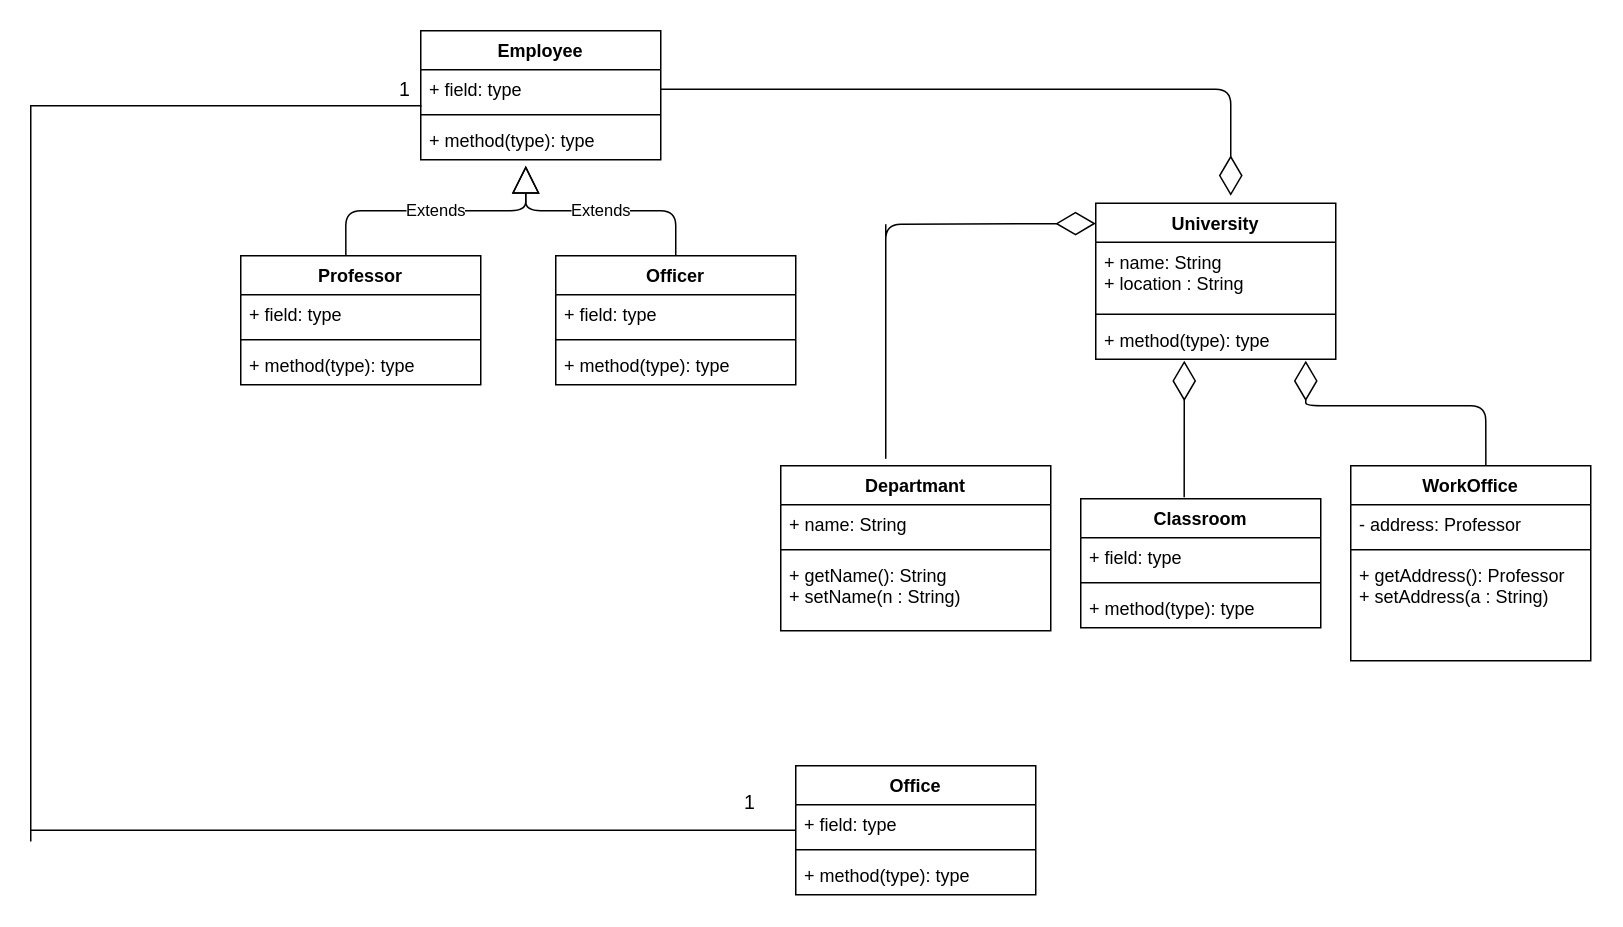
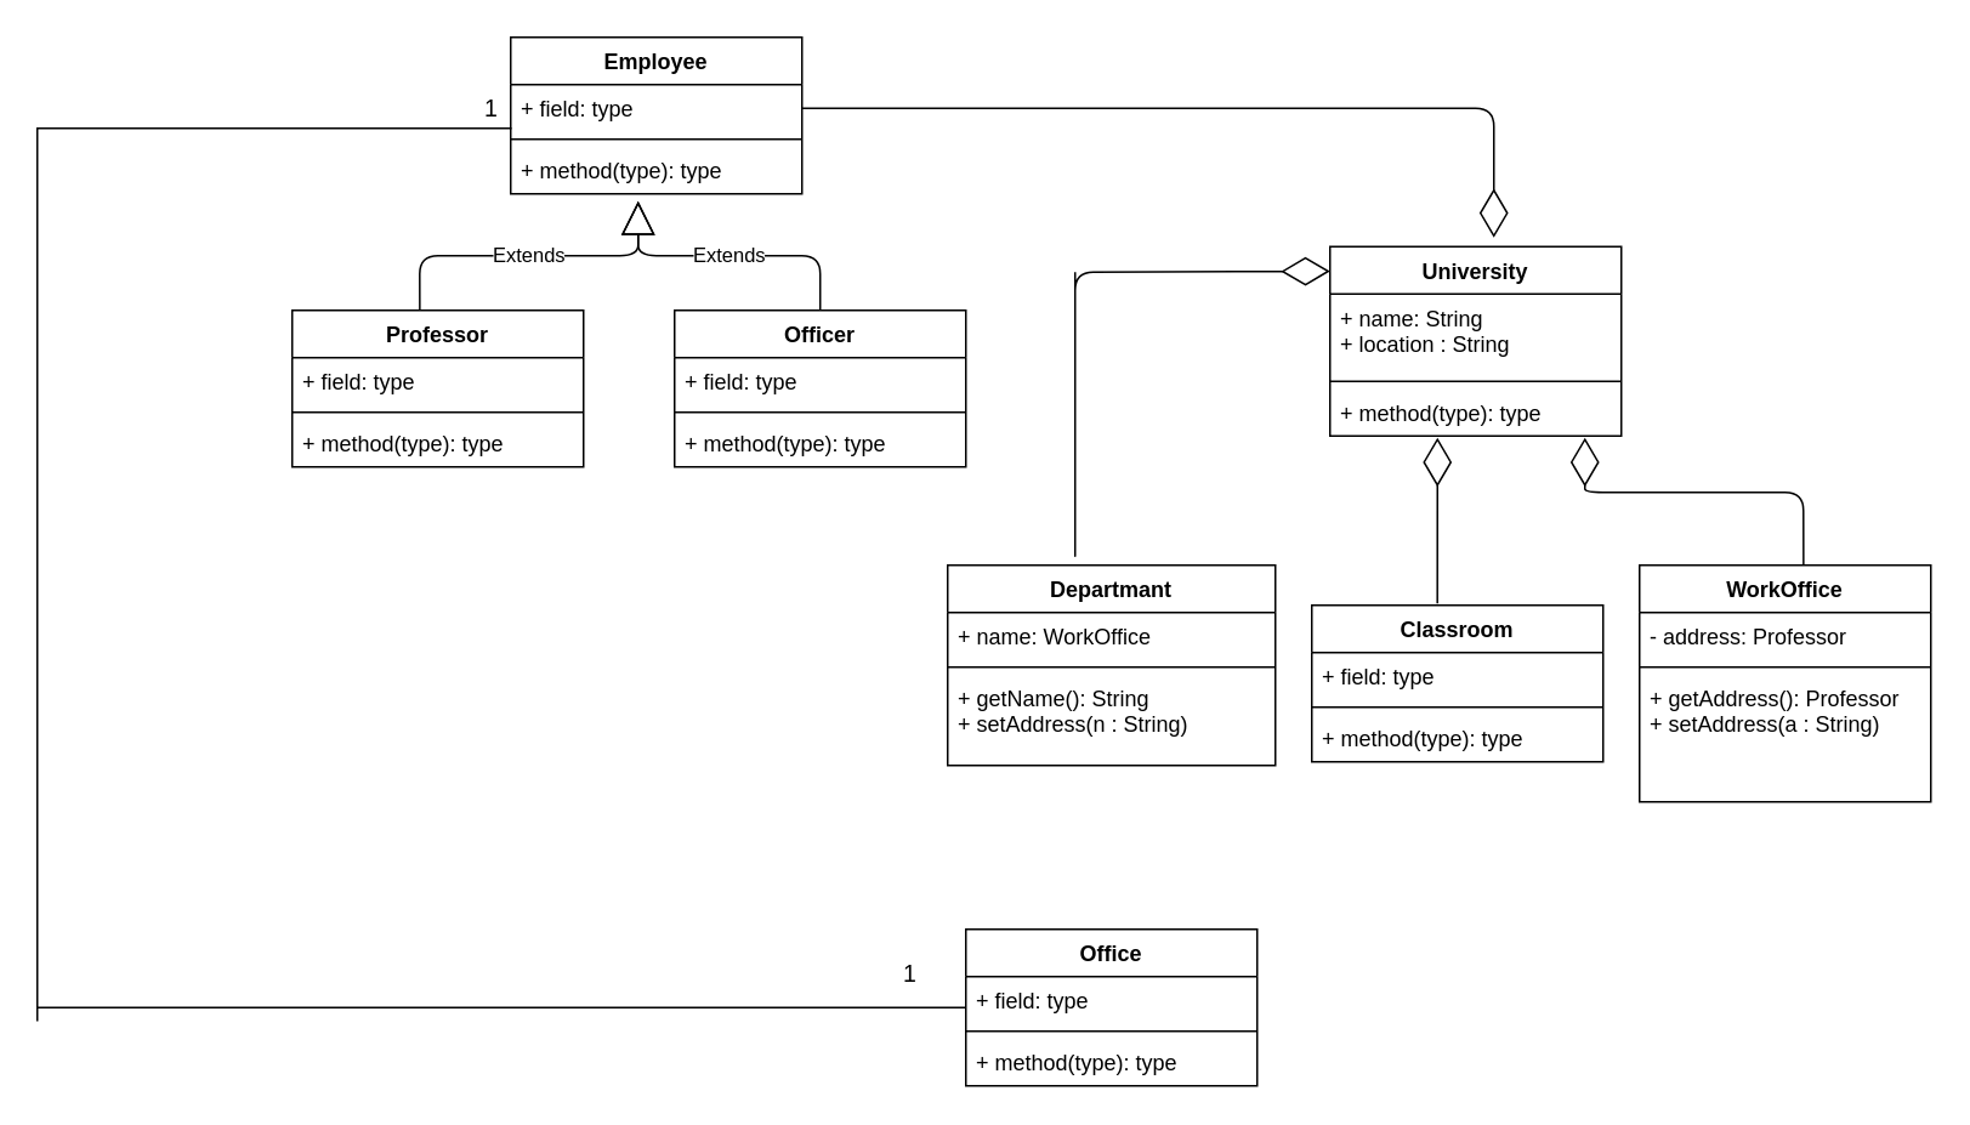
  <mxCell id="0" />
  <mxCell id="1" parent="0" />
  <mxCell id="2" value="Departmant" style="swimlane;fontStyle=1;align=center;verticalAlign=top;childLayout=stackLayout;horizontal=1;startSize=26;horizontalStack=0;resizeParent=1;resizeParentMax=0;resizeLast=0;collapsible=1;marginBottom=0;strokeColor=#000000;strokeWidth=1;" parent="1" vertex="1"><mxGeometry x="520" y="310" width="180" height="110" as="geometry" /></mxCell>
- <mxCell id="3" value="+ name: String" style="text;strokeColor=none;fillColor=none;align=left;verticalAlign=top;spacingLeft=4;spacingRight=4;overflow=hidden;rotatable=0;points=[[0,0.5],[1,0.5]];portConstraint=eastwest;" parent="2" vertex="1"><mxGeometry y="26" width="180" height="26" as="geometry" /></mxCell>
+ <mxCell id="3" value="+ name: WorkOffice" style="text;strokeColor=none;fillColor=none;align=left;verticalAlign=top;spacingLeft=4;spacingRight=4;overflow=hidden;rotatable=0;points=[[0,0.5],[1,0.5]];portConstraint=eastwest;" parent="2" vertex="1"><mxGeometry y="26" width="180" height="26" as="geometry" /></mxCell>
  <mxCell id="4" value="" style="line;strokeWidth=1;fillColor=none;align=left;verticalAlign=middle;spacingTop=-1;spacingLeft=3;spacingRight=3;rotatable=0;labelPosition=right;points=[];portConstraint=eastwest;" parent="2" vertex="1"><mxGeometry y="52" width="180" height="8" as="geometry" /></mxCell>
- <mxCell id="5" value="+ getName(): String&#10;+ setName(n : String)&#10;" style="text;strokeColor=none;fillColor=none;align=left;verticalAlign=top;spacingLeft=4;spacingRight=4;overflow=hidden;rotatable=0;points=[[0,0.5],[1,0.5]];portConstraint=eastwest;" parent="2" vertex="1"><mxGeometry y="60" width="180" height="50" as="geometry" /></mxCell>
+ <mxCell id="5" value="+ getName(): String&#10;+ setAddress(n : String)&#10;" style="text;strokeColor=none;fillColor=none;align=left;verticalAlign=top;spacingLeft=4;spacingRight=4;overflow=hidden;rotatable=0;points=[[0,0.5],[1,0.5]];portConstraint=eastwest;" parent="2" vertex="1"><mxGeometry y="60" width="180" height="50" as="geometry" /></mxCell>
  <mxCell id="6" value="WorkOffice" style="swimlane;fontStyle=1;align=center;verticalAlign=top;childLayout=stackLayout;horizontal=1;startSize=26;horizontalStack=0;resizeParent=1;resizeParentMax=0;resizeLast=0;collapsible=1;marginBottom=0;strokeColor=#000000;strokeWidth=1;" parent="1" vertex="1"><mxGeometry x="900" y="310" width="160" height="130" as="geometry" /></mxCell>
  <mxCell id="7" value="- address: Professor" style="text;strokeColor=none;fillColor=none;align=left;verticalAlign=top;spacingLeft=4;spacingRight=4;overflow=hidden;rotatable=0;points=[[0,0.5],[1,0.5]];portConstraint=eastwest;" parent="6" vertex="1"><mxGeometry y="26" width="160" height="26" as="geometry" /></mxCell>
  <mxCell id="8" value="" style="line;strokeWidth=1;fillColor=none;align=left;verticalAlign=middle;spacingTop=-1;spacingLeft=3;spacingRight=3;rotatable=0;labelPosition=right;points=[];portConstraint=eastwest;" parent="6" vertex="1"><mxGeometry y="52" width="160" height="8" as="geometry" /></mxCell>
  <mxCell id="9" value="+ getAddress(): Professor&#10;+ setAddress(a : String)&#10;&#10;" style="text;strokeColor=none;fillColor=none;align=left;verticalAlign=top;spacingLeft=4;spacingRight=4;overflow=hidden;rotatable=0;points=[[0,0.5],[1,0.5]];portConstraint=eastwest;" parent="6" vertex="1"><mxGeometry y="60" width="160" height="70" as="geometry" /></mxCell>
  <mxCell id="10" value="Classroom" style="swimlane;fontStyle=1;align=center;verticalAlign=top;childLayout=stackLayout;horizontal=1;startSize=26;horizontalStack=0;resizeParent=1;resizeParentMax=0;resizeLast=0;collapsible=1;marginBottom=0;strokeColor=#000000;strokeWidth=1;" parent="1" vertex="1"><mxGeometry x="720" y="332" width="160" height="86" as="geometry" /></mxCell>
  <mxCell id="11" value="+ field: type" style="text;strokeColor=none;fillColor=none;align=left;verticalAlign=top;spacingLeft=4;spacingRight=4;overflow=hidden;rotatable=0;points=[[0,0.5],[1,0.5]];portConstraint=eastwest;" parent="10" vertex="1"><mxGeometry y="26" width="160" height="26" as="geometry" /></mxCell>
  <mxCell id="12" value="" style="line;strokeWidth=1;fillColor=none;align=left;verticalAlign=middle;spacingTop=-1;spacingLeft=3;spacingRight=3;rotatable=0;labelPosition=right;points=[];portConstraint=eastwest;" parent="10" vertex="1"><mxGeometry y="52" width="160" height="8" as="geometry" /></mxCell>
  <mxCell id="13" value="+ method(type): type" style="text;strokeColor=none;fillColor=none;align=left;verticalAlign=top;spacingLeft=4;spacingRight=4;overflow=hidden;rotatable=0;points=[[0,0.5],[1,0.5]];portConstraint=eastwest;" parent="10" vertex="1"><mxGeometry y="60" width="160" height="26" as="geometry" /></mxCell>
  <mxCell id="14" value="" style="endArrow=diamondThin;endFill=0;endSize=24;html=1;verticalAlign=middle;exitX=0.431;exitY=-0.012;exitDx=0;exitDy=0;exitPerimeter=0;" parent="1" source="10" edge="1"><mxGeometry width="160" relative="1" as="geometry"><mxPoint x="740" y="280" as="sourcePoint" /><mxPoint x="789" y="240" as="targetPoint" /><Array as="points"><mxPoint x="789" y="270" /></Array></mxGeometry></mxCell>
  <mxCell id="15" value="" style="endArrow=diamondThin;endFill=0;endSize=24;html=1;verticalAlign=middle;" parent="1" edge="1"><mxGeometry width="160" relative="1" as="geometry"><mxPoint y="149" as="sourcePoint" x="590" /><mxPoint x="730" y="148.5" as="targetPoint" /><Array as="points"><mxPoint y="310" x="590" /><mxPoint y="149" x="590" /></Array></mxGeometry></mxCell>
  <mxCell id="16" value="" style="endArrow=diamondThin;endFill=0;endSize=24;html=1;verticalAlign=middle;exitX=0.563;exitY=0;exitDx=0;exitDy=0;exitPerimeter=0;" parent="1" source="6" edge="1"><mxGeometry width="160" relative="1" as="geometry"><mxPoint x="990" y="270" as="sourcePoint" /><mxPoint x="870" y="240" as="targetPoint" /><Array as="points"><mxPoint x="990" y="270" /><mxPoint x="870" y="270" /></Array></mxGeometry></mxCell>
  <mxCell id="17" value="University" style="swimlane;fontStyle=1;align=center;verticalAlign=top;childLayout=stackLayout;horizontal=1;startSize=26;horizontalStack=0;resizeParent=1;resizeParentMax=0;resizeLast=0;collapsible=1;marginBottom=0;strokeColor=#000000;strokeWidth=1;" parent="1" vertex="1"><mxGeometry x="730" y="135" width="160" height="104" as="geometry" /></mxCell>
  <mxCell id="18" value="+ name: String&#10;+ location : String" style="text;strokeColor=none;fillColor=none;align=left;verticalAlign=top;spacingLeft=4;spacingRight=4;overflow=hidden;rotatable=0;points=[[0,0.5],[1,0.5]];portConstraint=eastwest;" parent="17" vertex="1"><mxGeometry y="26" width="160" height="44" as="geometry" /></mxCell>
  <mxCell id="19" value="" style="line;strokeWidth=1;fillColor=none;align=left;verticalAlign=middle;spacingTop=-1;spacingLeft=3;spacingRight=3;rotatable=0;labelPosition=right;points=[];portConstraint=eastwest;" parent="17" vertex="1"><mxGeometry y="70" width="160" height="8" as="geometry" /></mxCell>
  <mxCell id="20" value="+ method(type): type" style="text;strokeColor=none;fillColor=none;align=left;verticalAlign=top;spacingLeft=4;spacingRight=4;overflow=hidden;rotatable=0;points=[[0,0.5],[1,0.5]];portConstraint=eastwest;" parent="17" vertex="1"><mxGeometry y="78" width="160" height="26" as="geometry" /></mxCell>
  <mxCell id="21" value="Office" style="swimlane;fontStyle=1;align=center;verticalAlign=top;childLayout=stackLayout;horizontal=1;startSize=26;horizontalStack=0;resizeParent=1;resizeParentMax=0;resizeLast=0;collapsible=1;marginBottom=0;strokeColor=#000000;strokeWidth=1;" parent="1" vertex="1"><mxGeometry x="530" y="510" width="160" height="86" as="geometry" /></mxCell>
  <mxCell id="22" value="+ field: type" style="text;strokeColor=none;fillColor=none;align=left;verticalAlign=top;spacingLeft=4;spacingRight=4;overflow=hidden;rotatable=0;points=[[0,0.5],[1,0.5]];portConstraint=eastwest;" parent="21" vertex="1"><mxGeometry y="26" width="160" height="26" as="geometry" /></mxCell>
  <mxCell id="23" value="" style="line;strokeWidth=1;fillColor=none;align=left;verticalAlign=middle;spacingTop=-1;spacingLeft=3;spacingRight=3;rotatable=0;labelPosition=right;points=[];portConstraint=eastwest;" parent="21" vertex="1"><mxGeometry y="52" width="160" height="8" as="geometry" /></mxCell>
  <mxCell id="24" value="+ method(type): type" style="text;strokeColor=none;fillColor=none;align=left;verticalAlign=top;spacingLeft=4;spacingRight=4;overflow=hidden;rotatable=0;points=[[0,0.5],[1,0.5]];portConstraint=eastwest;" parent="21" vertex="1"><mxGeometry y="60" width="160" height="26" as="geometry" /></mxCell>
  <mxCell id="25" value="Employee" style="swimlane;fontStyle=1;align=center;verticalAlign=top;childLayout=stackLayout;horizontal=1;startSize=26;horizontalStack=0;resizeParent=1;resizeParentMax=0;resizeLast=0;collapsible=1;marginBottom=0;strokeColor=#000000;strokeWidth=1;" parent="1" vertex="1"><mxGeometry x="280" y="20" width="160" height="86" as="geometry" /></mxCell>
  <mxCell id="26" value="+ field: type" style="text;strokeColor=none;fillColor=none;align=left;verticalAlign=top;spacingLeft=4;spacingRight=4;overflow=hidden;rotatable=0;points=[[0,0.5],[1,0.5]];portConstraint=eastwest;" parent="25" vertex="1"><mxGeometry y="26" width="160" height="26" as="geometry" /></mxCell>
  <mxCell id="27" value="" style="line;strokeWidth=1;fillColor=none;align=left;verticalAlign=middle;spacingTop=-1;spacingLeft=3;spacingRight=3;rotatable=0;labelPosition=right;points=[];portConstraint=eastwest;" parent="25" vertex="1"><mxGeometry y="52" width="160" height="8" as="geometry" /></mxCell>
  <mxCell id="28" value="+ method(type): type" style="text;strokeColor=none;fillColor=none;align=left;verticalAlign=top;spacingLeft=4;spacingRight=4;overflow=hidden;rotatable=0;points=[[0,0.5],[1,0.5]];portConstraint=eastwest;" parent="25" vertex="1"><mxGeometry y="60" width="160" height="26" as="geometry" /></mxCell>
  <mxCell id="29" value="Professor" style="swimlane;fontStyle=1;align=center;verticalAlign=top;childLayout=stackLayout;horizontal=1;startSize=26;horizontalStack=0;resizeParent=1;resizeParentMax=0;resizeLast=0;collapsible=1;marginBottom=0;strokeColor=#000000;strokeWidth=1;" parent="1" vertex="1"><mxGeometry x="160" y="170" width="160" height="86" as="geometry" /></mxCell>
  <mxCell id="30" value="+ field: type" style="text;strokeColor=none;fillColor=none;align=left;verticalAlign=top;spacingLeft=4;spacingRight=4;overflow=hidden;rotatable=0;points=[[0,0.5],[1,0.5]];portConstraint=eastwest;" parent="29" vertex="1"><mxGeometry y="26" width="160" height="26" as="geometry" /></mxCell>
  <mxCell id="31" value="" style="line;strokeWidth=1;fillColor=none;align=left;verticalAlign=middle;spacingTop=-1;spacingLeft=3;spacingRight=3;rotatable=0;labelPosition=right;points=[];portConstraint=eastwest;" parent="29" vertex="1"><mxGeometry y="52" width="160" height="8" as="geometry" /></mxCell>
  <mxCell id="32" value="+ method(type): type" style="text;strokeColor=none;fillColor=none;align=left;verticalAlign=top;spacingLeft=4;spacingRight=4;overflow=hidden;rotatable=0;points=[[0,0.5],[1,0.5]];portConstraint=eastwest;" parent="29" vertex="1"><mxGeometry y="60" width="160" height="26" as="geometry" /></mxCell>
  <mxCell id="33" value="Officer" style="swimlane;fontStyle=1;align=center;verticalAlign=top;childLayout=stackLayout;horizontal=1;startSize=26;horizontalStack=0;resizeParent=1;resizeParentMax=0;resizeLast=0;collapsible=1;marginBottom=0;strokeColor=#000000;strokeWidth=1;" parent="1" vertex="1"><mxGeometry x="370" y="170" width="160" height="86" as="geometry" /></mxCell>
  <mxCell id="34" value="+ field: type" style="text;strokeColor=none;fillColor=none;align=left;verticalAlign=top;spacingLeft=4;spacingRight=4;overflow=hidden;rotatable=0;points=[[0,0.5],[1,0.5]];portConstraint=eastwest;" parent="33" vertex="1"><mxGeometry y="26" width="160" height="26" as="geometry" /></mxCell>
  <mxCell id="35" value="" style="line;strokeWidth=1;fillColor=none;align=left;verticalAlign=middle;spacingTop=-1;spacingLeft=3;spacingRight=3;rotatable=0;labelPosition=right;points=[];portConstraint=eastwest;" parent="33" vertex="1"><mxGeometry y="52" width="160" height="8" as="geometry" /></mxCell>
  <mxCell id="36" value="+ method(type): type" style="text;strokeColor=none;fillColor=none;align=left;verticalAlign=top;spacingLeft=4;spacingRight=4;overflow=hidden;rotatable=0;points=[[0,0.5],[1,0.5]];portConstraint=eastwest;" parent="33" vertex="1"><mxGeometry y="60" width="160" height="26" as="geometry" /></mxCell>
  <mxCell id="37" value="" style="endArrow=diamondThin;endFill=0;endSize=24;html=1;verticalAlign=middle;exitX=1;exitY=0.5;exitDx=0;exitDy=0;" parent="1" source="26" edge="1"><mxGeometry width="160" relative="1" as="geometry"><mxPoint x="550" y="62.5" as="sourcePoint" /><mxPoint x="820" y="130" as="targetPoint" /><Array as="points"><mxPoint x="820" y="59" /></Array></mxGeometry></mxCell>
  <mxCell id="38" value="Extends" style="endArrow=block;endSize=16;endFill=0;html=1;verticalAlign=middle;exitX=0.5;exitY=0;exitDx=0;exitDy=0;" parent="1" source="33" edge="1"><mxGeometry width="160" relative="1" as="geometry"><mxPoint x="270" y="140" as="sourcePoint" /><mxPoint x="350" y="110" as="targetPoint" /><Array as="points"><mxPoint x="450" y="170" /><mxPoint x="450" y="140" /><mxPoint x="350" y="140" /></Array><mxPoint as="offset" /></mxGeometry></mxCell>
  <mxCell id="39" value="Extends" style="endArrow=block;endSize=16;endFill=0;html=1;verticalAlign=middle;exitX=0.438;exitY=0;exitDx=0;exitDy=0;exitPerimeter=0;" parent="1" source="29" edge="1"><mxGeometry width="160" relative="1" as="geometry"><mxPoint x="350" y="180" as="sourcePoint" /><mxPoint x="350" y="110" as="targetPoint" /><Array as="points"><mxPoint x="230" y="140" /><mxPoint x="350" y="140" /></Array></mxGeometry></mxCell>
  <mxCell id="40" value="" style="shape=partialRectangle;whiteSpace=wrap;html=1;bottom=0;right=0;fillColor=none;strokeColor=#000000;strokeWidth=1;" parent="1" vertex="1"><mxGeometry x="20" y="70" width="260" height="490" as="geometry" /></mxCell>
  <mxCell id="41" value="" style="line;strokeWidth=1;html=1;" parent="1" vertex="1"><mxGeometry x="20" y="548" width="510" height="10" as="geometry" /></mxCell>
  <mxCell id="42" value="1" style="text;strokeColor=none;fillColor=none;align=left;verticalAlign=top;spacingLeft=4;spacingRight=4;overflow=hidden;rotatable=0;points=[[0,0.5],[1,0.5]];portConstraint=eastwest;fontSize=13;spacingTop=1;strokeWidth=2;" parent="1" vertex="1"><mxGeometry x="260" y="44" width="20" height="26" as="geometry" /></mxCell>
  <mxCell id="43" value="1" style="text;strokeColor=none;fillColor=none;align=left;verticalAlign=top;spacingLeft=4;spacingRight=4;overflow=hidden;rotatable=0;points=[[0,0.5],[1,0.5]];portConstraint=eastwest;fontSize=13;" parent="1" vertex="1"><mxGeometry x="490" y="520" width="30" height="26" as="geometry" /></mxCell>
